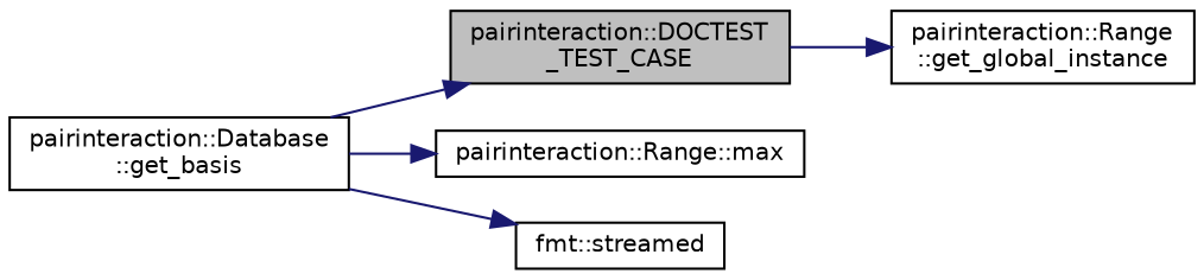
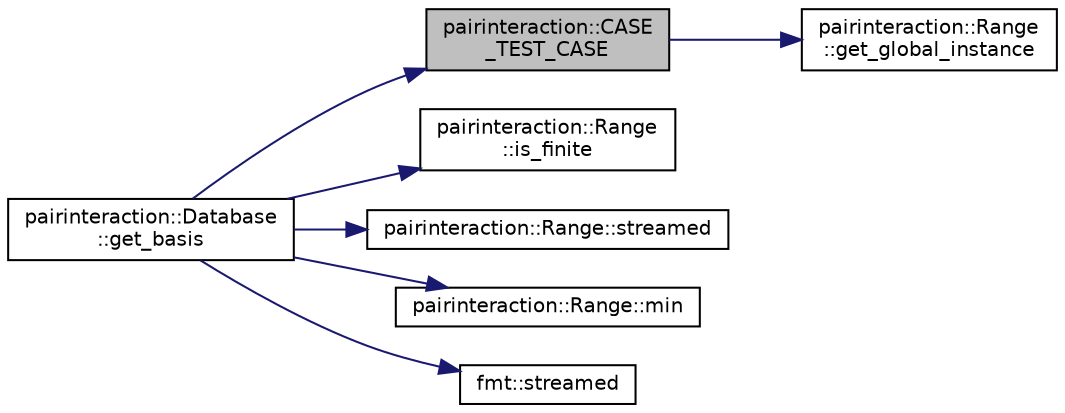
  digraph {
    rankdir=LR
    node [color=black fontname=Helvetica fontsize=10 shape=record]
    edge [color=midnightblue fontname=Helvetica fontsize=10 labelfontname=Helvetica labelfontsize=10 style=solid]
-   n1 [fillcolor=grey75 fontcolor=black height=0.2 label="pairinteraction::DOCTEST\l_TEST_CASE" style=filled width=0.4]
+   n1 [fillcolor=grey75 fontcolor=black height=0.2 label="pairinteraction::CASE\l_TEST_CASE" style=filled width=0.4]
    n2 [height=0.2 label="pairinteraction::Range\l::get_global_instance" width=0.4]
    n3 [height=0.2 label="pairinteraction::Database\l::get_basis" width=0.4]
-   n5 [height=0.2 label="pairinteraction::Range::max" width=0.4]
+   n4 [height=0.2 label="pairinteraction::Range\l::is_finite" width=0.4]
+   n5 [height=0.2 label="pairinteraction::Range::streamed" width=0.4]
+   n6 [height=0.2 label="pairinteraction::Range::min" width=0.4]
    n7 [height=0.2 label="fmt::streamed" width=0.4]
    n1 -> n2
    n3 -> n1
+   n3 -> n4
    n3 -> n5
+   n3 -> n6
    n3 -> n7
  }
